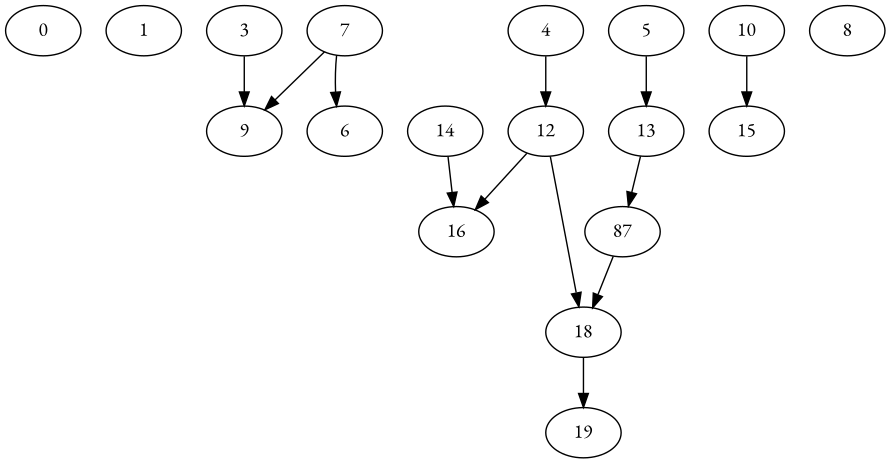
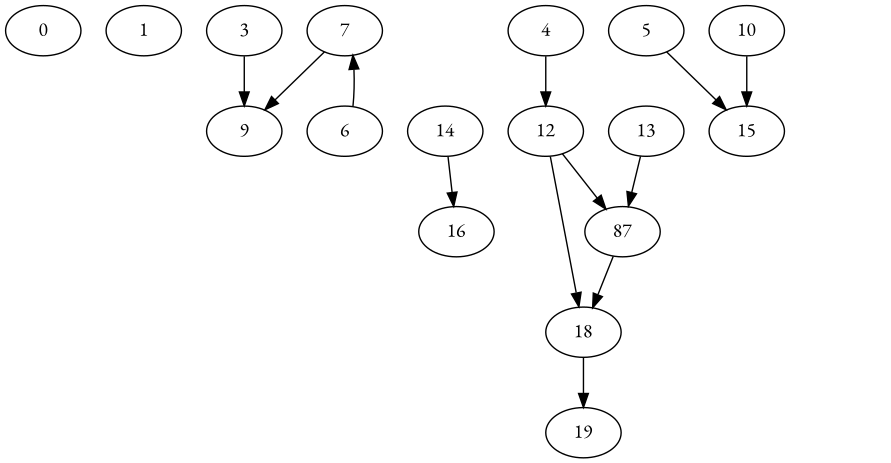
  digraph {
    fontname="EB Garamond"
    node [fontname="EB Garamond"]
    edge [fontname="EB Garamond"]
    0
    1
    3
    9
    n5 [label=87]
    13
    18
    4
    12
    7
    16
    19
    5
    15
    6
-   8
    10
    14
    3 -> 9
    n5 -> 18
    13 -> n5
    18 -> 19
    4 -> 12
    12 -> 18
-   12 -> 16
+   12 -> n5
    7 -> 9
-   5 -> 13
-   7 -> 6
+   5 -> 15
+   6 -> 7
    10 -> 15
    14 -> 16
  }
